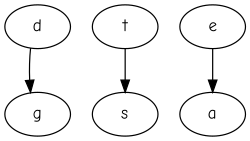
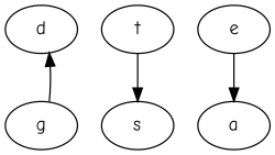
  digraph {
    fontname="Comic Neue"
    node [fontname="Comic Neue"]
    edge [fontname="Comic Neue"]
    d
    g
    t
    s
    e
    a
-   d -> g
+   g -> d
    t -> s
    e -> a
  }
